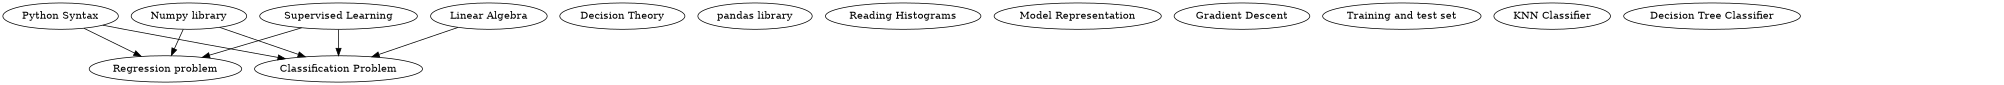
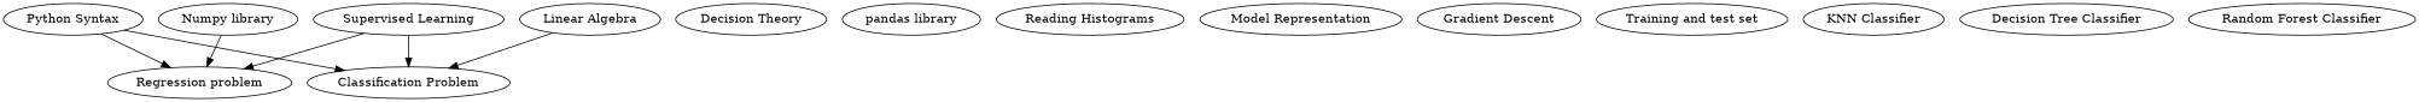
  digraph {
    n1 [label="Python Syntax"]
    n2 [label="Regression problem"]
    n3 [label="Classification Problem"]
    n4 [label="Decision Theory"]
    n5 [label="Linear Algebra"]
    n6 [label="Numpy library"]
    n7 [label="pandas library"]
    n8 [label="Reading Histograms"]
    n9 [label="Supervised Learning"]
    n10 [label="Model Representation"]
    n11 [label="Gradient Descent"]
    n12 [label="Training and test set"]
    n13 [label="KNN Classifier"]
    n14 [label="Decision Tree Classifier"]
+   n15 [label="Random Forest Classifier"]
    n1 -> n2
    n1 -> n3
    n5 -> n3
    n6 -> n2
-   n6 -> n3
    n9 -> n2
    n9 -> n3
  }
